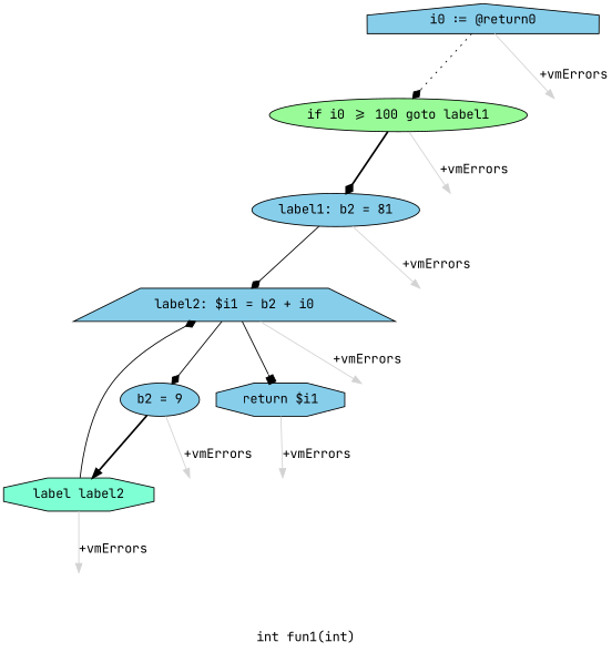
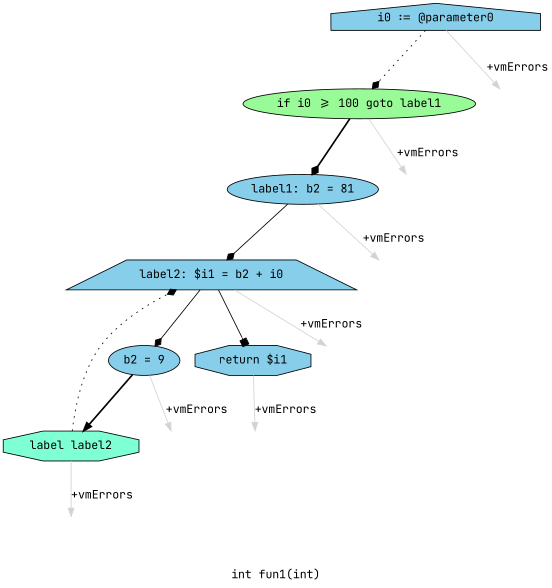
  digraph {
    fontname="JetBrains Mono"
    label="int fun1(int)"
    node [fontname="JetBrains Mono" shape=box style=filled]
    edge [color=black fontname="JetBrains Mono"]
-   n1 [fillcolor=skyblue label="i0 := @return0" shape=house]
+   n1 [fillcolor=skyblue label="i0 := @parameter0" shape=house]
    n2 [fillcolor=palegreen label="if i0 >= 100 goto label1" shape=ellipse]
    n3 [label=Esc style=invis]
    n4 [fillcolor=skyblue label="label1: b2 = 81" shape=ellipse]
    n5 [label=Esc style=invis]
    n6 [fillcolor=skyblue label="b2 = 9" shape=ellipse]
    n7 [fillcolor=aquamarine label="label label2" shape=octagon]
    n8 [label=Esc style=invis]
    n9 [fillcolor=skyblue label="label2: $i1 = b2 + i0" shape=trapezium]
    n10 [label=Esc style=invis]
    n11 [label=Esc style=invis]
    n12 [fillcolor=skyblue label="return $i1" shape=octagon]
    n13 [label=Esc style=invis]
    n14 [label=Esc style=invis]
    n1 -> n2 [arrowhead=diamond style=dotted]
    n1 -> n3 [color=lightgray label="\l+vmErrors"]
    n2 -> n4 [arrowhead=diamond style=bold]
    n2 -> n5 [color=lightgray label="\l+vmErrors"]
    n4 -> n9 [arrowhead=diamond style=solid]
    n4 -> n10 [color=lightgray label="\l+vmErrors"]
    n6 -> n7 [arrowhead=normal style=bold]
    n6 -> n8 [color=lightgray label="\l+vmErrors"]
-   n7 -> n9 [arrowhead=diamond style=solid]
+   n7 -> n9 [arrowhead=diamond style=dotted]
    n7 -> n11 [color=lightgray label="\l+vmErrors"]
    n9 -> n6 [arrowhead=diamond style=solid]
    n9 -> n12 [arrowhead=box style=solid]
    n9 -> n13 [color=lightgray label="\l+vmErrors"]
    n12 -> n14 [color=lightgray label="\l+vmErrors"]
  }
